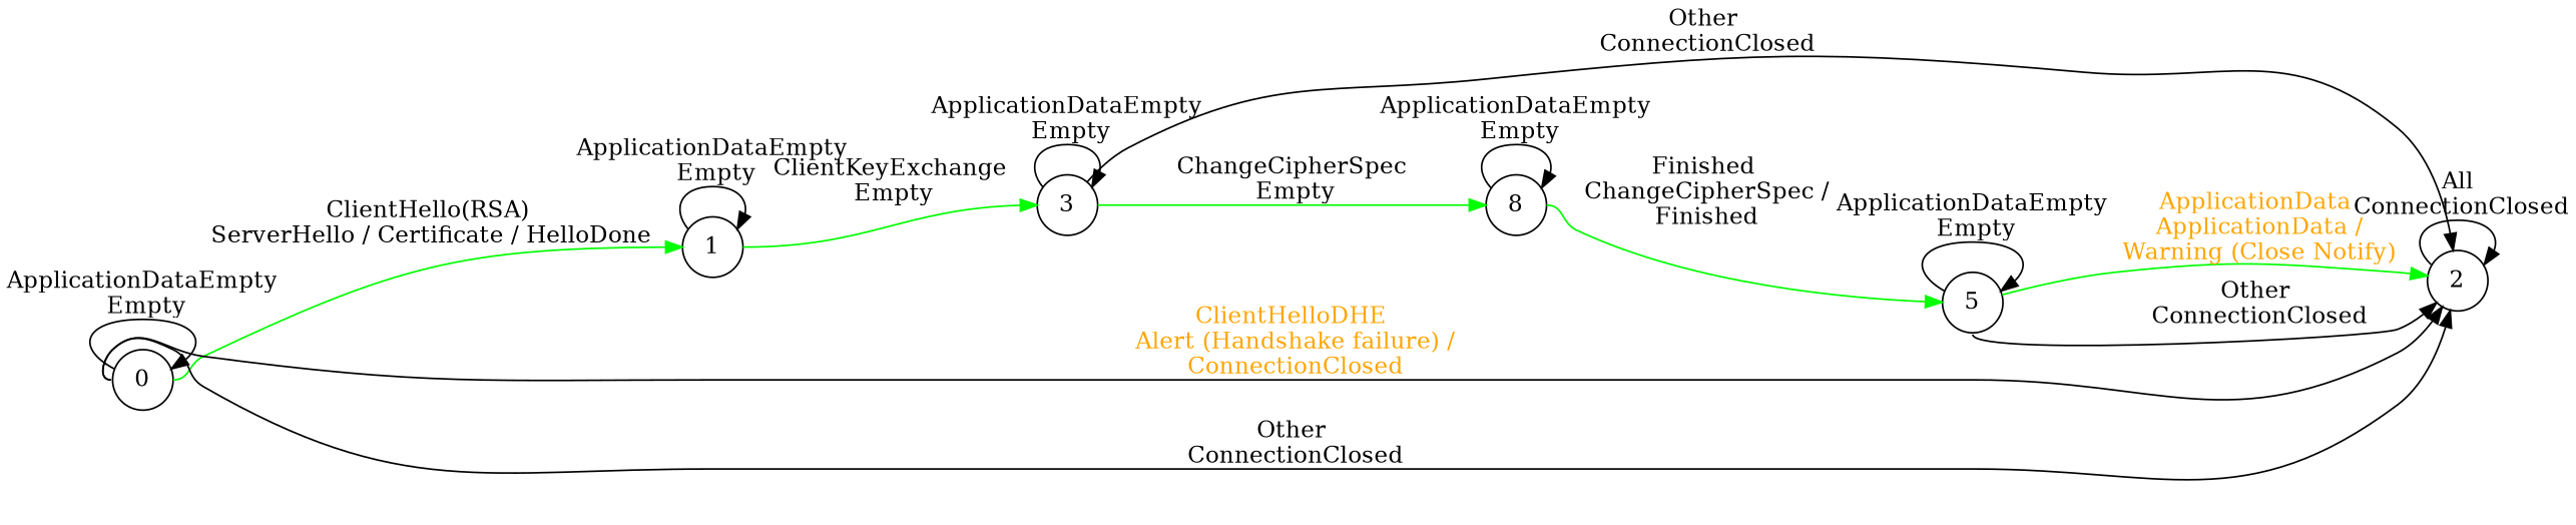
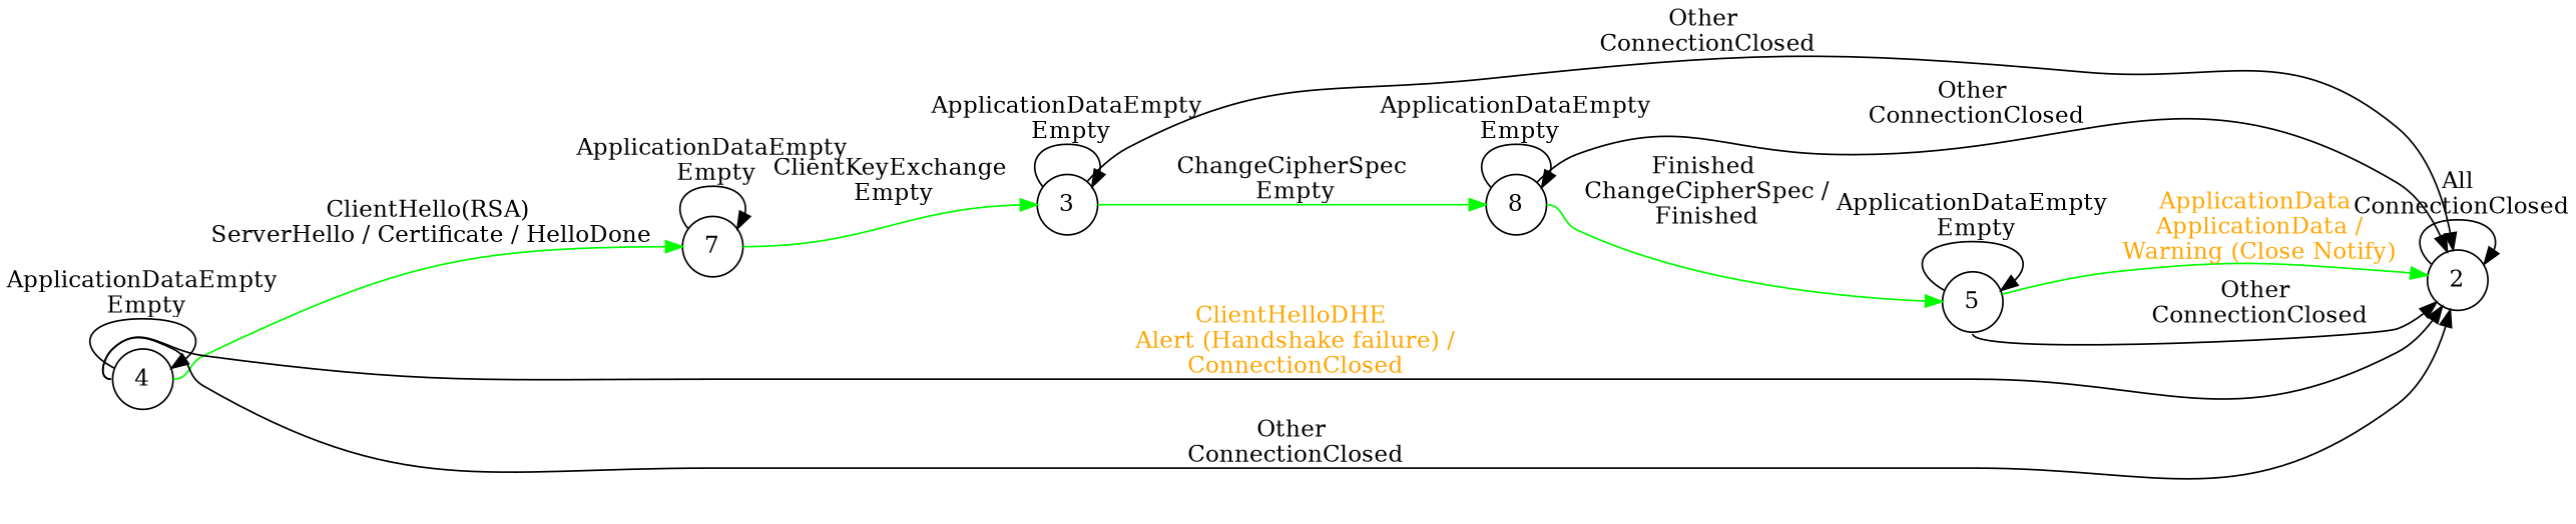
  digraph {
    rankdir=LR
    node [shape=circle]
    edge [color=black weight=2]
-   n1 [label=0]
-   n2 [label=1]
+   n1 [label=4]
+   n2 [label=7]
    n3 [label=2]
    n4 [label=3]
    n5 [label=8]
    n6 [label=5]
    n1 -> n1 [label=<ApplicationDataEmpty<BR/> Empty>]
    n1 -> n2 [color=green headport=w label=<ClientHello(RSA)<BR/> ServerHello / Certificate / HelloDone> tailport=e]
    n1 -> n3 [fontcolor=orange label=<ClientHelloDHE<BR/> Alert (Handshake failure) /<BR/> ConnectionClosed> tailport=w]
    n1 -> n3 [label=<Other<BR/> ConnectionClosed> tailport=w]
    n2 -> n2 [label=<ApplicationDataEmpty<BR/> Empty>]
    n2 -> n4 [color=green headport=w label=<ClientKeyExchange<BR/> Empty> tailport=e]
    n3 -> n3 [label=<All<BR/> ConnectionClosed>]
    n4 -> n3 [label=<Other<BR/> ConnectionClosed>]
    n4 -> n4 [label=<ApplicationDataEmpty<BR/> Empty>]
    n4 -> n5 [color=green headport=w label=<ChangeCipherSpec<BR/> Empty> tailport=e]
+   n5 -> n3 [label=<Other<BR/> ConnectionClosed>]
    n5 -> n5 [label=<ApplicationDataEmpty<BR/> Empty>]
    n5 -> n6 [color=green label=<Finished<BR/> ChangeCipherSpec /<BR/> Finished> tailport=e]
    n6 -> n3 [color=green fontcolor=orange label=<ApplicationData<BR/> ApplicationData /<BR/> Warning (Close Notify)>]
    n6 -> n3 [label=<Other<BR/> ConnectionClosed> tailport=s]
    n6 -> n6 [label=<ApplicationDataEmpty<BR/> Empty>]
  }
